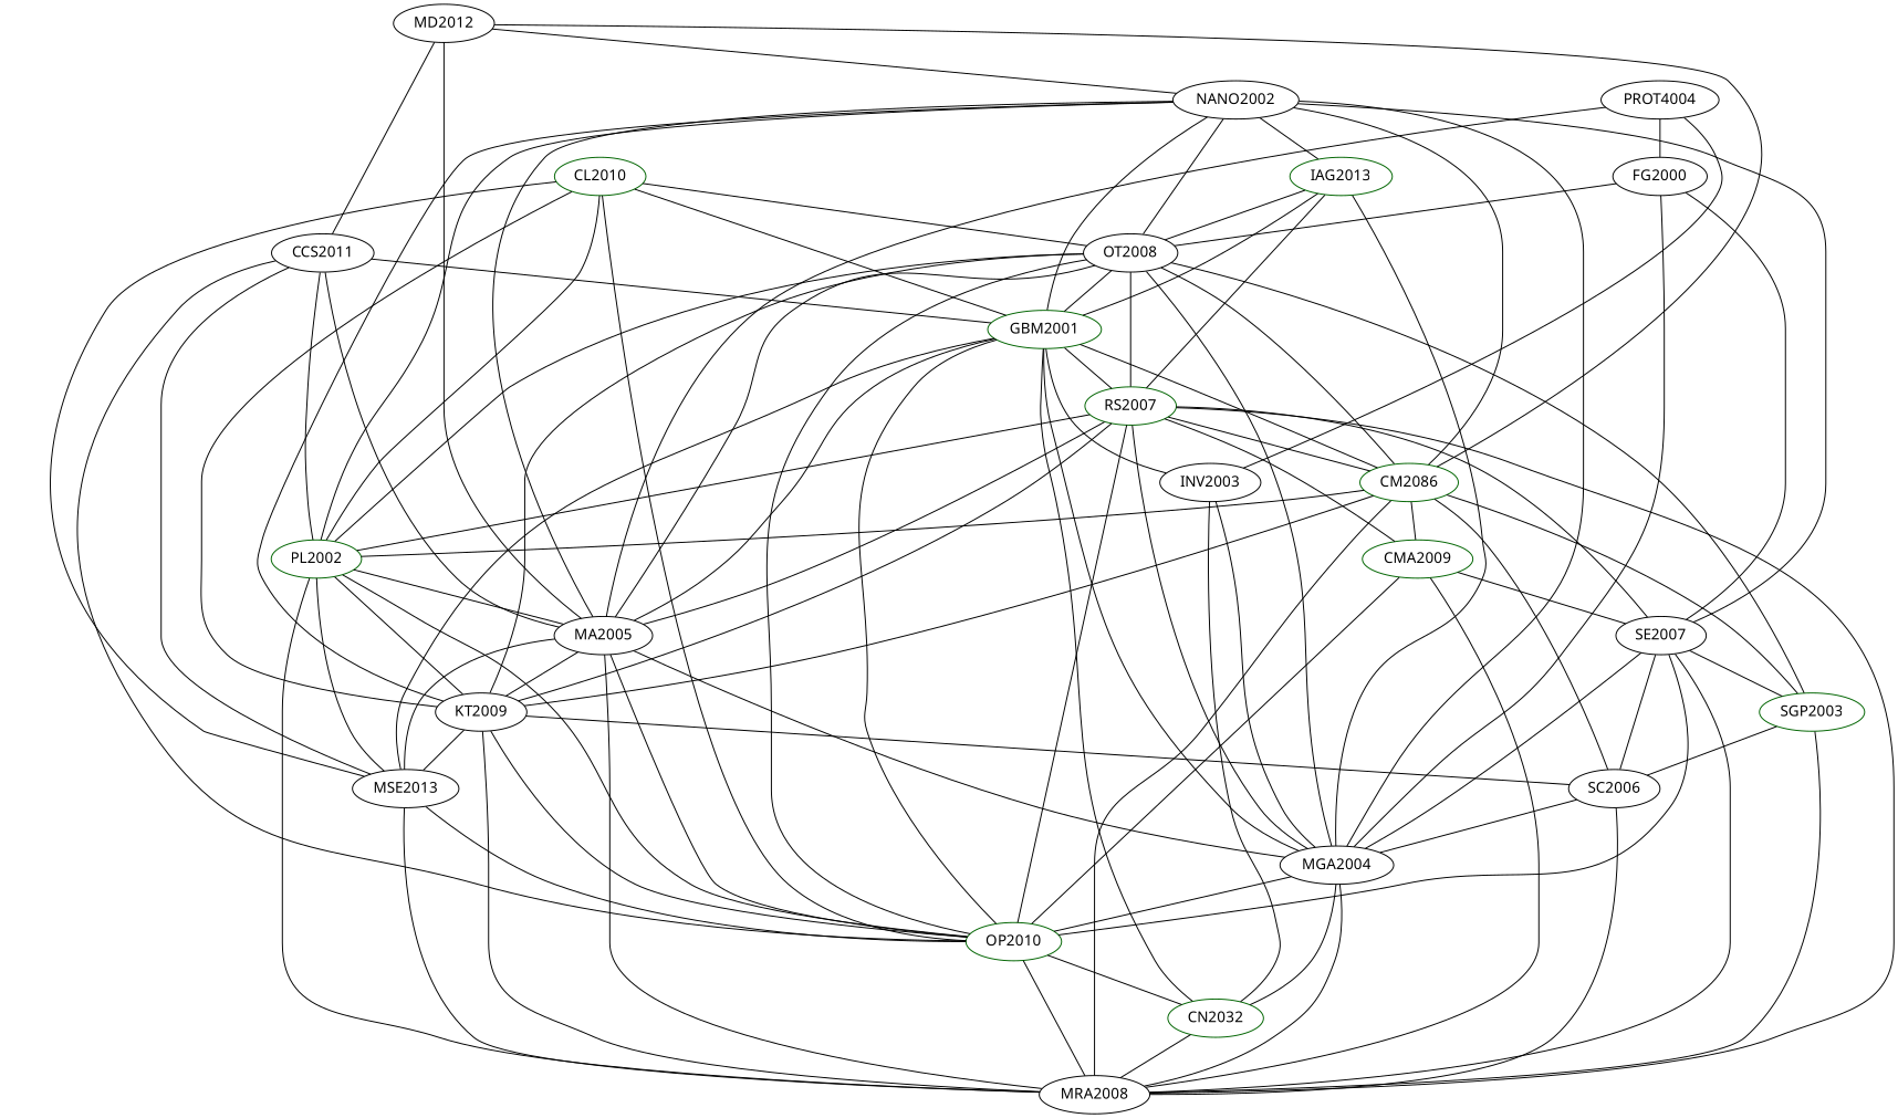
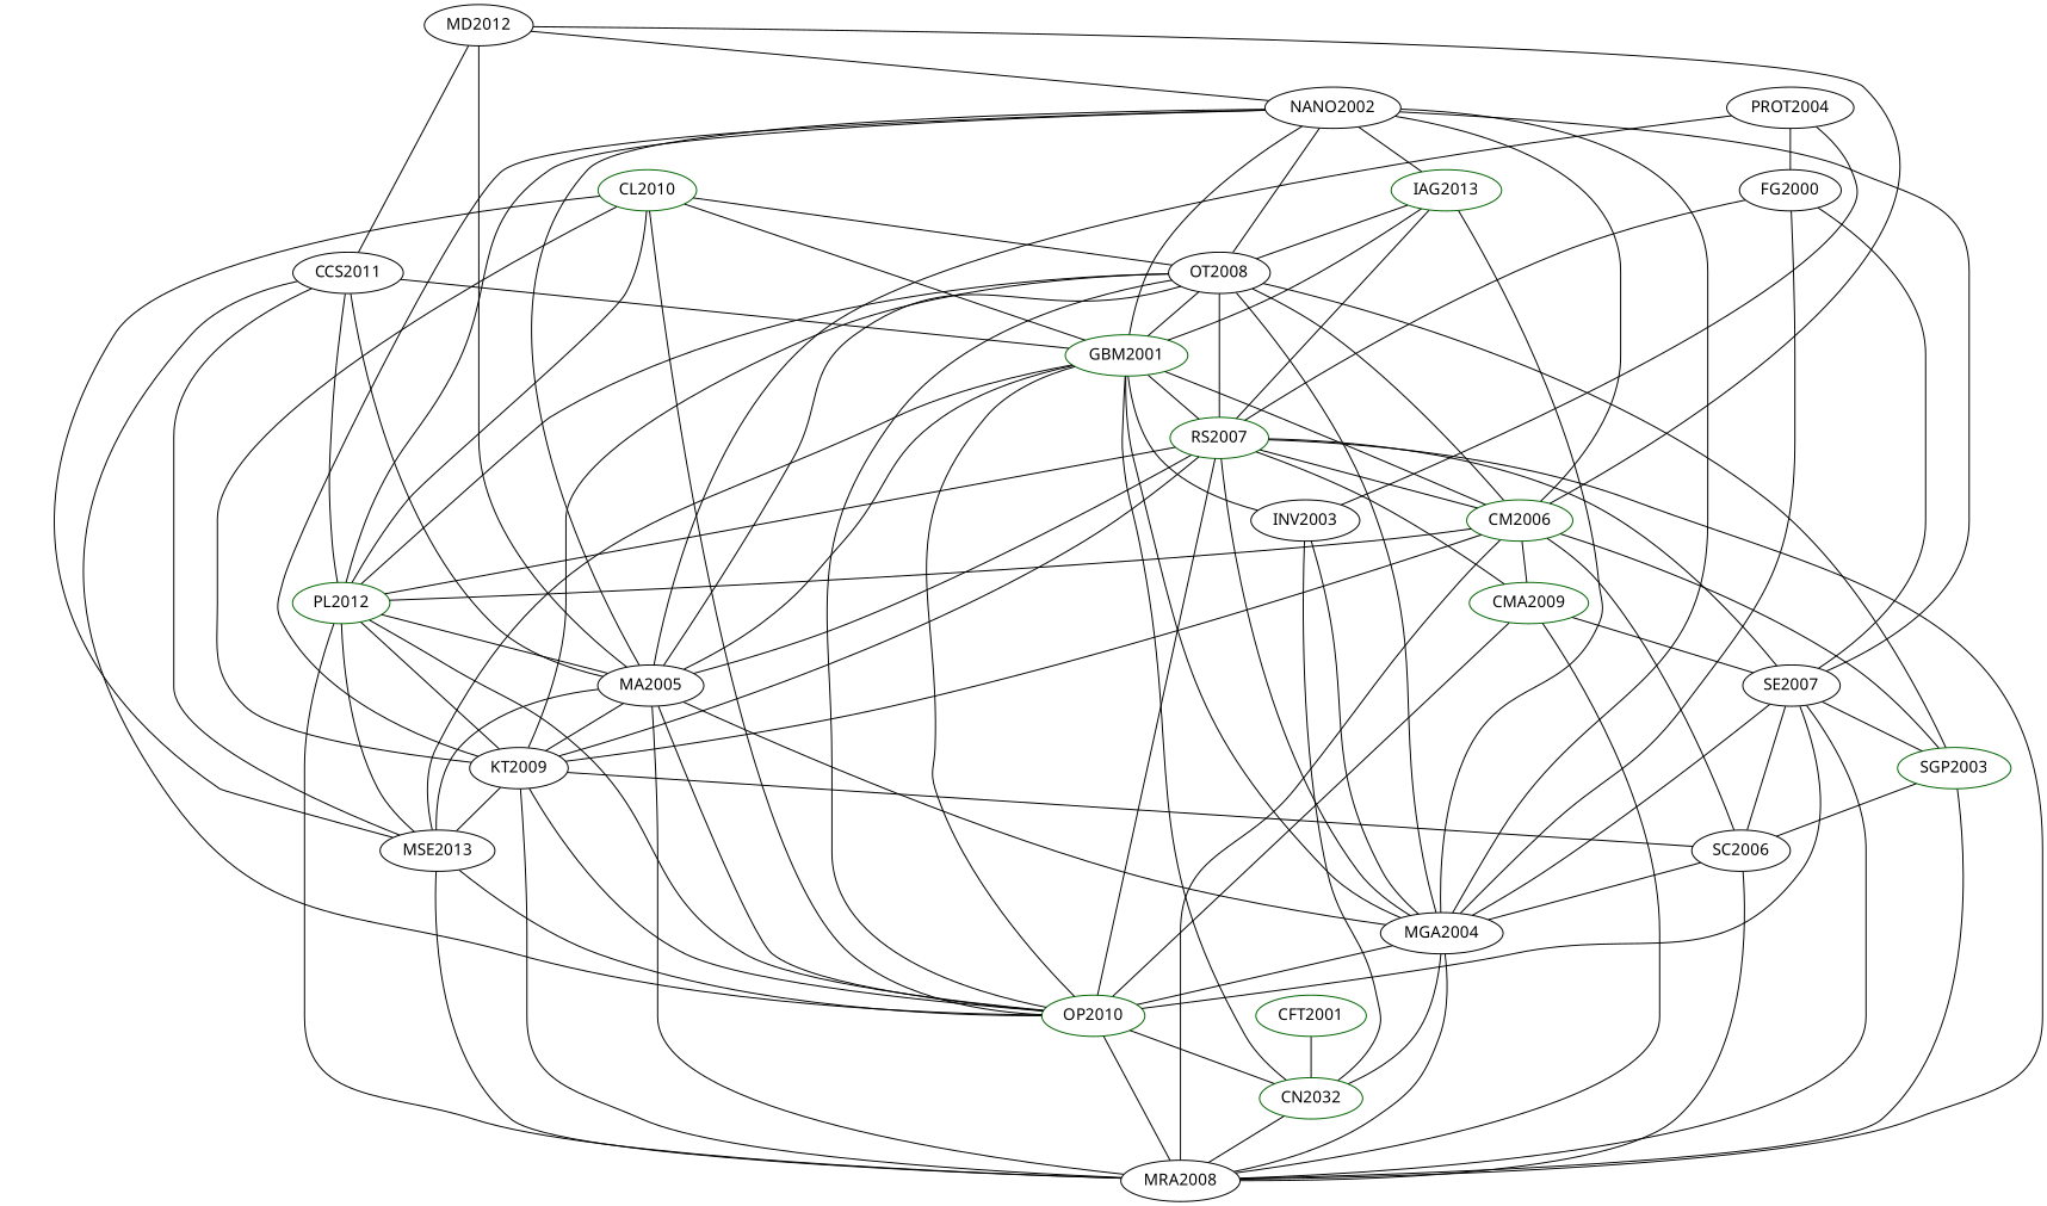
  graph {
    fontname="Noto Sans"
    node [color=black fontname="Noto Sans"]
    edge [fontname="Noto Sans" weight=1.010100]
    n1 [color=darkgreen label=CN2032]
    MRA2008
    OP2010 [color=darkgreen]
    MSE2013
    MGA2004
    SC2006
    KT2009
    SGP2003 [color=darkgreen]
    MA2005
-   PL2012 [color=darkgreen label=PL2002]
+   PL2012 [color=darkgreen]
    SE2007
    CMA2009 [color=darkgreen]
-   CM2006 [color=darkgreen label=CM2086]
+   CM2006 [color=darkgreen]
    RS2007 [color=darkgreen]
    INV2003
+   CFT2001 [color=darkgreen]
    GBM2001 [color=darkgreen]
    CCS2011
    OT2008
    CL2010 [color=darkgreen]
    IAG2013 [color=darkgreen]
    NANO2002
    FG2000
    MD2012
-   PROT2004 [label=PROT4004]
+   PROT2004
    n1 -- MRA2008 [weight=1.639300]
    OP2010 -- n1 [weight=2.173900]
    OP2010 -- MRA2008 [weight=2.803700]
    MSE2013 -- MRA2008 [weight=2.127700]
    MSE2013 -- OP2010 [weight=1.265800]
    MGA2004 -- n1 [weight=2.985100]
    MGA2004 -- MRA2008 [weight=1.190500]
    MGA2004 -- OP2010 [weight=1.739100]
    SC2006 -- MRA2008 [weight=2.197800]
    SC2006 -- MGA2004
    KT2009 -- MRA2008 [weight=3.960400]
    KT2009 -- OP2010 [weight=0.735300]
    KT2009 -- MSE2013 [weight=1.351400]
    KT2009 -- SC2006 [weight=0.840300]
    SGP2003 -- MRA2008 [weight=0.980400]
    SGP2003 -- SC2006 [weight=0.854700]
    MA2005 -- MRA2008 [weight=1.075300]
    MA2005 -- OP2010 [weight=1.612900]
    MA2005 -- MSE2013 [weight=3.225800]
    MA2005 -- MGA2004 [weight=1]
    MA2005 -- KT2009 [weight=0.833300]
    PL2012 -- MRA2008 [weight=1.041700]
    PL2012 -- OP2010 [weight=0.781300]
    PL2012 -- MSE2013 [weight=3.076900]
    PL2012 -- KT2009 [weight=5.084700]
    PL2012 -- MA2005 [weight=0.892900]
    SE2007 -- MRA2008 [weight=2.173900]
    SE2007 -- OP2010 [weight=0.800000]
    SE2007 -- MGA2004 [weight=6.315800]
    SE2007 -- SC2006 [weight=2.830200]
    SE2007 -- SGP2003 [weight=0.847500]
    CMA2009 -- MRA2008
    CMA2009 -- OP2010 [weight=2.325600]
    CMA2009 -- SE2007 [weight=0.869600]
    CM2006 -- MRA2008 [weight=3.703700]
    CM2006 -- SC2006 [weight=2.061900]
    CM2006 -- KT2009 [weight=0.909100]
    CM2006 -- SGP2003 [weight=0.925900]
    CM2006 -- PL2012 [weight=1.980200]
    CM2006 -- CMA2009 [weight=0.952400]
    RS2007 -- MRA2008 [weight=1.020400]
    RS2007 -- OP2010 [weight=0.769200]
    RS2007 -- MGA2004 [weight=6]
    RS2007 -- KT2009 [weight=1.612900]
    RS2007 -- MA2005 [weight=0.877200]
    RS2007 -- PL2012 [weight=0.854700]
    RS2007 -- SE2007 [weight=1.769900]
    RS2007 -- CMA2009 [weight=0.833300]
    RS2007 -- CM2006 [weight=2.941200]
    INV2003 -- n1 [weight=1.666700]
    INV2003 -- MGA2004 [weight=1.204800]
+   CFT2001 -- n1 [weight=5.882400]
    GBM2001 -- n1 [weight=0.699300]
    GBM2001 -- OP2010 [weight=1.052600]
    GBM2001 -- MSE2013 [weight=0.775200]
    GBM2001 -- MGA2004 [weight=3.086400]
    GBM2001 -- MA2005 [weight=0.571400]
    GBM2001 -- CM2006 [weight=1.219500]
    GBM2001 -- RS2007 [weight=2.259900]
    GBM2001 -- INV2003 [weight=1.923100]
    CCS2011 -- OP2010 [weight=0.746300]
    CCS2011 -- MSE2013 [weight=2.816900]
    CCS2011 -- MA2005 [weight=2.586200]
    CCS2011 -- PL2012 [weight=0.826400]
    CCS2011 -- GBM2001 [weight=0.543500]
    OT2008 -- OP2010 [weight=1.574800]
    OT2008 -- MGA2004 [weight=1.960800]
    OT2008 -- KT2009 [weight=3.333300]
    OT2008 -- SGP2003 [weight=0.826400]
    OT2008 -- MA2005 [weight=0.892900]
    OT2008 -- PL2012 [weight=1.754400]
    OT2008 -- CM2006 [weight=3]
    OT2008 -- RS2007 [weight=9.259300]
    OT2008 -- GBM2001 [weight=2.285700]
    CL2010 -- OP2010 [weight=0.694400]
    CL2010 -- MSE2013 [weight=0.729900]
    CL2010 -- KT2009 [weight=2.189800]
    CL2010 -- PL2012 [weight=1.538500]
    CL2010 -- GBM2001 [weight=0.515500]
    CL2010 -- OT2008 [weight=0.763400]
    IAG2013 -- MGA2004 [weight=1.282100]
    IAG2013 -- RS2007 [weight=2.197800]
    IAG2013 -- GBM2001 [weight=0.653600]
    IAG2013 -- OT2008 [weight=1.111100]
    NANO2002 -- MGA2004 [weight=2.439000]
    NANO2002 -- KT2009 [weight=0.970900]
    NANO2002 -- MA2005 [weight=1.087000]
    NANO2002 -- PL2012 [weight=1.052600]
    NANO2002 -- SE2007 [weight=1.087000]
    NANO2002 -- CM2006 [weight=3.750000]
    NANO2002 -- GBM2001 [weight=1.273900]
    NANO2002 -- OT2008 [weight=1.052600]
    NANO2002 -- IAG2013 [weight=1.428600]
    FG2000 -- MGA2004 [weight=1.136400]
    FG2000 -- SE2007 [weight=1.030900]
-   FG2000 -- OT2008 [weight=0.980400]
+   FG2000 -- RS2007 [weight=0.980400]
    MD2012 -- MA2005 [weight=4.717000]
    MD2012 -- CM2006 [weight=1]
    MD2012 -- CCS2011 [weight=2.564100]
    MD2012 -- NANO2002 [weight=3.296700]
    PROT2004 -- MA2005 [weight=0.862100]
    PROT2004 -- INV2003
    PROT2004 -- FG2000 [weight=3.960400]
  }
